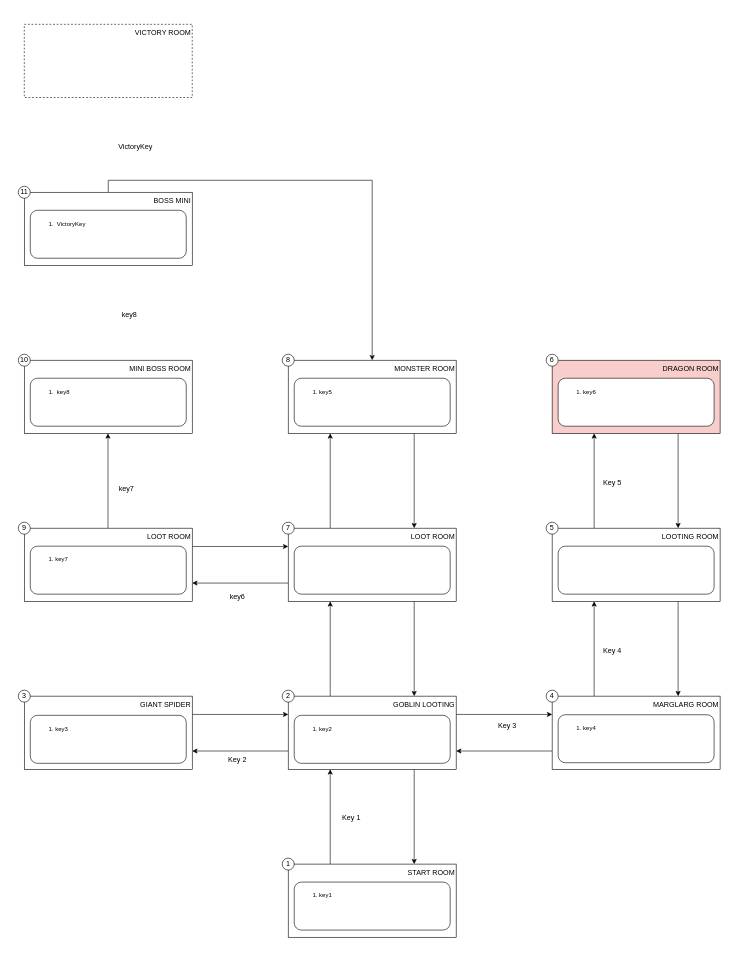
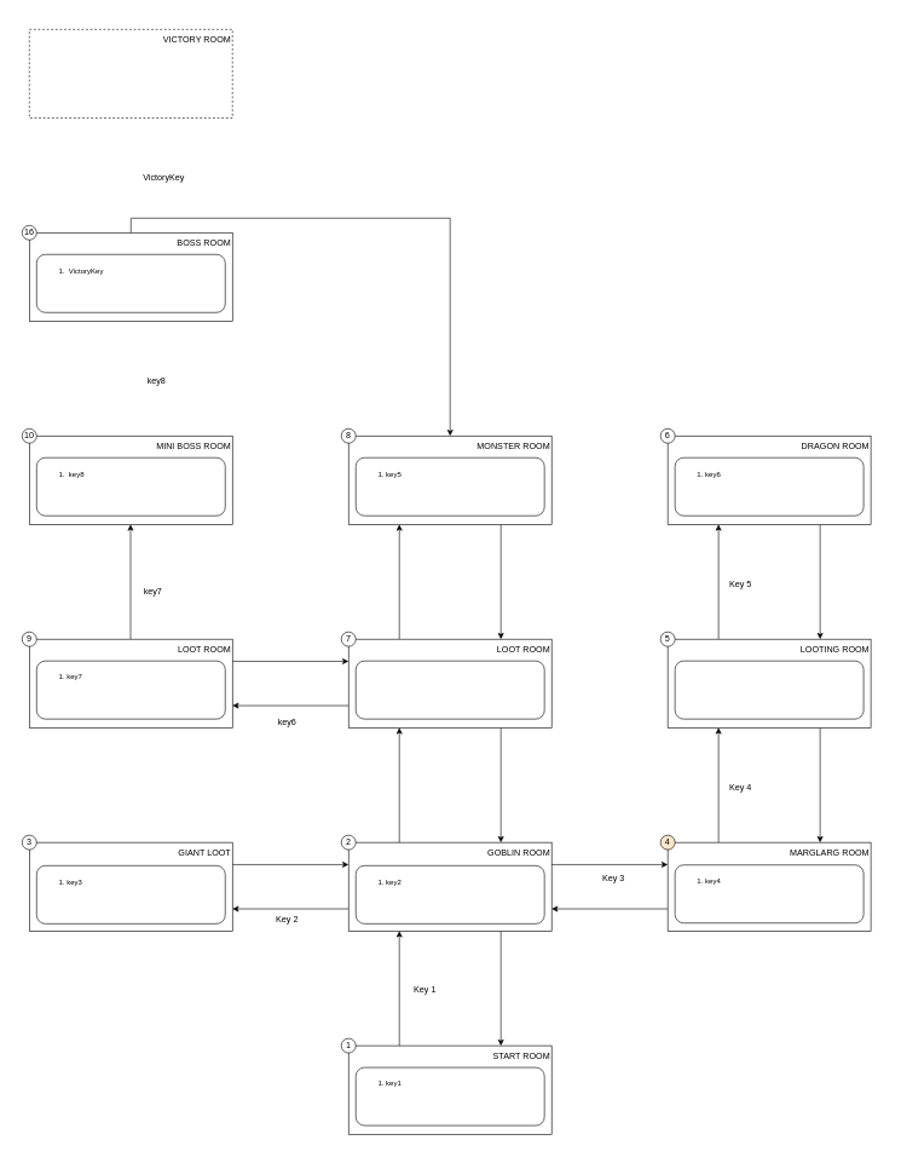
  <mxCell id="0" />
  <mxCell id="1" parent="0" />
  <mxCell id="2" value="" style="group;fillColor=default;labelPadding=0;strokeColor=none;perimeterSpacing=0;strokeWidth=1;spacingTop=0;" vertex="1" connectable="0" parent="1"><mxGeometry x="30" y="40" width="1190" height="1540" as="geometry" /></mxCell>
  <mxCell id="3" value="" style="rounded=0;whiteSpace=wrap;html=1;strokeColor=none;" vertex="1" parent="2"><mxGeometry x="-10" y="-20" width="1200" height="1560" as="geometry" /></mxCell>
  <mxCell id="4" style="edgeStyle=none;rounded=0;orthogonalLoop=1;jettySize=auto;html=1;exitX=0.75;exitY=1;exitDx=0;exitDy=0;entryX=0.75;entryY=0;entryDx=0;entryDy=0;" parent="2" source="8" target="10" edge="1"><mxGeometry relative="1" as="geometry" /></mxCell>
  <mxCell id="5" style="edgeStyle=none;rounded=0;orthogonalLoop=1;jettySize=auto;html=1;exitX=0;exitY=0.75;exitDx=0;exitDy=0;entryX=1;entryY=0.75;entryDx=0;entryDy=0;" parent="2" source="8" target="15" edge="1"><mxGeometry relative="1" as="geometry" /></mxCell>
  <mxCell id="6" style="edgeStyle=none;rounded=0;orthogonalLoop=1;jettySize=auto;html=1;exitX=1;exitY=0.25;exitDx=0;exitDy=0;entryX=0;entryY=0.25;entryDx=0;entryDy=0;" parent="2" source="8" target="13" edge="1"><mxGeometry relative="1" as="geometry" /></mxCell>
  <mxCell id="7" style="edgeStyle=none;rounded=0;orthogonalLoop=1;jettySize=auto;html=1;exitX=0.25;exitY=0;exitDx=0;exitDy=0;entryX=0.25;entryY=1;entryDx=0;entryDy=0;" parent="2" source="8" target="22" edge="1"><mxGeometry relative="1" as="geometry" /></mxCell>
- <mxCell id="8" value="GOBLIN LOOTING" style="whiteSpace=wrap;html=1;align=right;verticalAlign=top;" parent="2" vertex="1"><mxGeometry x="450" y="1120" width="280" height="122.0" as="geometry" /></mxCell>
+ <mxCell id="8" value="GOBLIN ROOM" style="whiteSpace=wrap;html=1;align=right;verticalAlign=top;" parent="2" vertex="1"><mxGeometry x="450" y="1120" width="280" height="122.0" as="geometry" /></mxCell>
  <mxCell id="9" style="edgeStyle=none;rounded=0;orthogonalLoop=1;jettySize=auto;html=1;exitX=0.25;exitY=0;exitDx=0;exitDy=0;entryX=0.25;entryY=1;entryDx=0;entryDy=0;" parent="2" source="10" target="8" edge="1"><mxGeometry relative="1" as="geometry" /></mxCell>
  <mxCell id="10" value="START ROOM" style="whiteSpace=wrap;html=1;align=right;verticalAlign=top;" parent="2" vertex="1"><mxGeometry x="450" y="1400" width="280" height="122.0" as="geometry" /></mxCell>
  <mxCell id="11" style="edgeStyle=none;rounded=0;orthogonalLoop=1;jettySize=auto;html=1;exitX=0;exitY=0.75;exitDx=0;exitDy=0;entryX=1;entryY=0.75;entryDx=0;entryDy=0;" parent="2" source="13" target="8" edge="1"><mxGeometry relative="1" as="geometry" /></mxCell>
  <mxCell id="12" style="edgeStyle=none;rounded=0;orthogonalLoop=1;jettySize=auto;html=1;exitX=0.25;exitY=0;exitDx=0;exitDy=0;entryX=0.25;entryY=1;entryDx=0;entryDy=0;" parent="2" source="13" target="25" edge="1"><mxGeometry relative="1" as="geometry" /></mxCell>
  <mxCell id="13" value="MARGLARG ROOM" style="whiteSpace=wrap;html=1;align=right;verticalAlign=top;" parent="2" vertex="1"><mxGeometry x="890" y="1120" width="280" height="122.0" as="geometry" /></mxCell>
  <mxCell id="14" style="edgeStyle=none;rounded=0;orthogonalLoop=1;jettySize=auto;html=1;exitX=1;exitY=0.25;exitDx=0;exitDy=0;entryX=0;entryY=0.25;entryDx=0;entryDy=0;" parent="2" source="15" target="8" edge="1"><mxGeometry relative="1" as="geometry" /></mxCell>
- <mxCell id="15" value="GIANT SPIDER" style="whiteSpace=wrap;html=1;align=right;verticalAlign=top;" parent="2" vertex="1"><mxGeometry x="10" y="1120" width="280" height="122.0" as="geometry" /></mxCell>
+ <mxCell id="15" value="GIANT LOOT" style="whiteSpace=wrap;html=1;align=right;verticalAlign=top;" parent="2" vertex="1"><mxGeometry x="10" y="1120" width="280" height="122.0" as="geometry" /></mxCell>
  <mxCell id="16" style="edgeStyle=none;rounded=0;orthogonalLoop=1;jettySize=auto;html=1;exitX=1;exitY=0.25;exitDx=0;exitDy=0;entryX=0;entryY=0.25;entryDx=0;entryDy=0;" parent="2" source="18" target="22" edge="1"><mxGeometry relative="1" as="geometry" /></mxCell>
  <mxCell id="17" style="edgeStyle=none;rounded=0;orthogonalLoop=1;jettySize=auto;html=1;exitX=0.5;exitY=0;exitDx=0;exitDy=0;entryX=0.5;entryY=1;entryDx=0;entryDy=0;" parent="2" edge="1"><mxGeometry relative="1" as="geometry"><mxPoint x="149.5" y="840" as="sourcePoint" /><mxPoint x="149.5" y="682" as="targetPoint" /></mxGeometry></mxCell>
  <mxCell id="18" value="LOOT ROOM" style="whiteSpace=wrap;html=1;align=right;verticalAlign=top;" parent="2" vertex="1"><mxGeometry x="10" y="840" width="280" height="122.0" as="geometry" /></mxCell>
  <mxCell id="19" style="edgeStyle=none;rounded=0;orthogonalLoop=1;jettySize=auto;html=1;exitX=0.75;exitY=1;exitDx=0;exitDy=0;entryX=0.75;entryY=0;entryDx=0;entryDy=0;" parent="2" source="22" target="8" edge="1"><mxGeometry relative="1" as="geometry" /></mxCell>
  <mxCell id="20" style="edgeStyle=none;rounded=0;orthogonalLoop=1;jettySize=auto;html=1;exitX=0.25;exitY=0;exitDx=0;exitDy=0;entryX=0.25;entryY=1;entryDx=0;entryDy=0;" parent="2" source="22" target="29" edge="1"><mxGeometry relative="1" as="geometry" /></mxCell>
  <mxCell id="21" style="edgeStyle=none;rounded=0;orthogonalLoop=1;jettySize=auto;html=1;exitX=0;exitY=0.75;exitDx=0;exitDy=0;entryX=1;entryY=0.75;entryDx=0;entryDy=0;" parent="2" source="22" target="18" edge="1"><mxGeometry relative="1" as="geometry" /></mxCell>
  <mxCell id="22" value="LOOT ROOM" style="whiteSpace=wrap;html=1;align=right;verticalAlign=top;" parent="2" vertex="1"><mxGeometry x="450" y="840" width="280" height="122.0" as="geometry" /></mxCell>
  <mxCell id="23" style="edgeStyle=none;rounded=0;orthogonalLoop=1;jettySize=auto;html=1;exitX=0.75;exitY=1;exitDx=0;exitDy=0;entryX=0.75;entryY=0;entryDx=0;entryDy=0;" parent="2" source="25" target="13" edge="1"><mxGeometry relative="1" as="geometry" /></mxCell>
  <mxCell id="24" style="edgeStyle=none;rounded=0;orthogonalLoop=1;jettySize=auto;html=1;exitX=0.25;exitY=0;exitDx=0;exitDy=0;entryX=0.25;entryY=1;entryDx=0;entryDy=0;" parent="2" source="25" target="27" edge="1"><mxGeometry relative="1" as="geometry" /></mxCell>
  <mxCell id="25" value="LOOTING ROOM" style="whiteSpace=wrap;html=1;verticalAlign=top;align=right;" parent="2" vertex="1"><mxGeometry x="890" y="840" width="280" height="122.0" as="geometry" /></mxCell>
  <mxCell id="26" style="edgeStyle=none;rounded=0;orthogonalLoop=1;jettySize=auto;html=1;exitX=0.75;exitY=1;exitDx=0;exitDy=0;entryX=0.75;entryY=0;entryDx=0;entryDy=0;" parent="2" source="27" target="25" edge="1"><mxGeometry relative="1" as="geometry" /></mxCell>
- <mxCell id="27" value="DRAGON ROOM" style="whiteSpace=wrap;html=1;align=right;verticalAlign=top;fillColor=#f8cecc;" parent="2" vertex="1"><mxGeometry x="890" y="560" width="280" height="122.0" as="geometry" /></mxCell>
+ <mxCell id="27" value="DRAGON ROOM" style="whiteSpace=wrap;html=1;align=right;verticalAlign=top;" parent="2" vertex="1"><mxGeometry x="890" y="560" width="280" height="122.0" as="geometry" /></mxCell>
  <mxCell id="28" style="edgeStyle=none;rounded=0;orthogonalLoop=1;jettySize=auto;html=1;exitX=0.75;exitY=1;exitDx=0;exitDy=0;entryX=0.75;entryY=0;entryDx=0;entryDy=0;" parent="2" source="29" target="22" edge="1"><mxGeometry relative="1" as="geometry" /></mxCell>
  <mxCell id="29" value="MONSTER ROOM" style="whiteSpace=wrap;html=1;align=right;verticalAlign=top;" parent="2" vertex="1"><mxGeometry x="450" y="560" width="280" height="122.0" as="geometry" /></mxCell>
  <mxCell id="30" value="MINI BOSS ROOM" style="whiteSpace=wrap;html=1;align=right;verticalAlign=top;" parent="2" vertex="1"><mxGeometry x="10" y="560" width="280" height="122.0" as="geometry" /></mxCell>
  <mxCell id="31" style="edgeStyle=orthogonalEdgeStyle;rounded=0;orthogonalLoop=1;jettySize=auto;html=1;exitX=0.5;exitY=0;exitDx=0;exitDy=0;" parent="2" source="32" target="29" edge="1"><mxGeometry relative="1" as="geometry" /></mxCell>
- <mxCell id="32" value="BOSS MINI" style="whiteSpace=wrap;html=1;align=right;horizontal=1;verticalAlign=top;" parent="2" vertex="1"><mxGeometry x="10" y="280" width="280" height="122.0" as="geometry" /></mxCell>
+ <mxCell id="32" value="BOSS ROOM" style="whiteSpace=wrap;html=1;align=right;horizontal=1;verticalAlign=top;" parent="2" vertex="1"><mxGeometry x="10" y="280" width="280" height="122.0" as="geometry" /></mxCell>
  <mxCell id="33" value="Key 4" style="text;html=1;align=center;verticalAlign=middle;resizable=0;points=[];autosize=1;strokeColor=none;fillColor=none;" parent="2" vertex="1"><mxGeometry x="965" y="1030" width="50" height="30" as="geometry" /></mxCell>
  <mxCell id="34" value="Key 5" style="text;html=1;align=center;verticalAlign=middle;resizable=0;points=[];autosize=1;strokeColor=none;fillColor=none;" parent="2" vertex="1"><mxGeometry x="965" y="750" width="50" height="30" as="geometry" /></mxCell>
  <mxCell id="35" value="Key 1" style="text;html=1;align=center;verticalAlign=middle;resizable=0;points=[];autosize=1;strokeColor=none;fillColor=none;" parent="2" vertex="1"><mxGeometry x="530" y="1308" width="50" height="30" as="geometry" /></mxCell>
  <mxCell id="36" value="Key 2" style="text;html=1;align=center;verticalAlign=middle;resizable=0;points=[];autosize=1;strokeColor=none;fillColor=none;" parent="2" vertex="1"><mxGeometry x="340" y="1212.0" width="50" height="30" as="geometry" /></mxCell>
  <mxCell id="37" value="Key 3" style="text;html=1;align=center;verticalAlign=middle;resizable=0;points=[];autosize=1;strokeColor=none;fillColor=none;" parent="2" vertex="1"><mxGeometry x="790" y="1155" width="50" height="30" as="geometry" /></mxCell>
  <mxCell id="38" value="1" style="ellipse;whiteSpace=wrap;html=1;" parent="2" vertex="1"><mxGeometry x="440" y="1390.0" width="20" height="20" as="geometry" /></mxCell>
  <mxCell id="39" value="2" style="ellipse;whiteSpace=wrap;html=1;" parent="2" vertex="1"><mxGeometry x="440" y="1110" width="20" height="20" as="geometry" /></mxCell>
  <mxCell id="40" value="3" style="ellipse;whiteSpace=wrap;html=1;" parent="2" vertex="1"><mxGeometry y="1110" width="20" height="20" as="geometry" /></mxCell>
- <mxCell id="41" value="4" style="ellipse;whiteSpace=wrap;html=1;" parent="2" vertex="1"><mxGeometry x="880" y="1110" width="20" height="20" as="geometry" /></mxCell>
+ <mxCell id="41" value="4" style="ellipse;whiteSpace=wrap;html=1;fillColor=#ffe6cc;" parent="2" vertex="1"><mxGeometry x="880" y="1110" width="20" height="20" as="geometry" /></mxCell>
  <mxCell id="42" value="5" style="ellipse;whiteSpace=wrap;html=1;" parent="2" vertex="1"><mxGeometry x="880" y="830.0" width="20" height="20" as="geometry" /></mxCell>
  <mxCell id="43" value="6" style="ellipse;whiteSpace=wrap;html=1;" parent="2" vertex="1"><mxGeometry x="880" y="550" width="20" height="20" as="geometry" /></mxCell>
  <mxCell id="44" value="7" style="ellipse;whiteSpace=wrap;html=1;" parent="2" vertex="1"><mxGeometry x="440" y="830.0" width="20" height="20" as="geometry" /></mxCell>
  <mxCell id="45" value="8" style="ellipse;whiteSpace=wrap;html=1;" parent="2" vertex="1"><mxGeometry x="440" y="550" width="20" height="20" as="geometry" /></mxCell>
  <mxCell id="46" value="9" style="ellipse;whiteSpace=wrap;html=1;" parent="2" vertex="1"><mxGeometry y="830.0" width="20" height="20" as="geometry" /></mxCell>
  <mxCell id="47" value="10" style="ellipse;whiteSpace=wrap;html=1;" parent="2" vertex="1"><mxGeometry y="550" width="20" height="20" as="geometry" /></mxCell>
- <mxCell id="48" value="11" style="ellipse;whiteSpace=wrap;html=1;" parent="2" vertex="1"><mxGeometry y="270" width="20" height="20" as="geometry" /></mxCell>
+ <mxCell id="48" value="16" style="ellipse;whiteSpace=wrap;html=1;" parent="2" vertex="1"><mxGeometry y="270" width="20" height="20" as="geometry" /></mxCell>
  <mxCell id="49" value="&lt;ol style=&quot;font-size: 10px;&quot;&gt;&lt;li style=&quot;font-size: 10px;&quot;&gt;key1&lt;/li&gt;&lt;/ol&gt;" style="rounded=1;whiteSpace=wrap;html=1;align=left;verticalAlign=top;fontSize=10;" parent="2" vertex="1"><mxGeometry x="460" y="1430" width="260" height="80" as="geometry" /></mxCell>
  <mxCell id="50" value="&lt;ol style=&quot;font-size: 10px;&quot;&gt;&lt;li&gt;key2&lt;/li&gt;&lt;/ol&gt;" style="rounded=1;whiteSpace=wrap;html=1;align=left;verticalAlign=top;" parent="2" vertex="1"><mxGeometry x="460" y="1152" width="260" height="80" as="geometry" /></mxCell>
  <mxCell id="51" value="&lt;ol style=&quot;font-size: 10px;&quot;&gt;&lt;li&gt;&lt;font style=&quot;font-size: 10px;&quot;&gt;key3&lt;/font&gt;&lt;/li&gt;&lt;/ol&gt;" style="rounded=1;whiteSpace=wrap;html=1;align=left;verticalAlign=top;" parent="2" vertex="1"><mxGeometry x="20" y="1152" width="260" height="80" as="geometry" /></mxCell>
  <mxCell id="52" value="&lt;ol style=&quot;font-size: 10px;&quot;&gt;&lt;li&gt;key4&lt;/li&gt;&lt;/ol&gt;" style="rounded=1;whiteSpace=wrap;html=1;align=left;verticalAlign=top;" parent="2" vertex="1"><mxGeometry x="900" y="1151" width="260" height="80" as="geometry" /></mxCell>
  <mxCell id="53" value="&lt;div&gt;&lt;span style=&quot;font-size: 10px;&quot;&gt;&lt;br&gt;&lt;/span&gt;&lt;/div&gt;" style="rounded=1;whiteSpace=wrap;html=1;align=left;verticalAlign=top;" parent="2" vertex="1"><mxGeometry x="900" y="870" width="260" height="80" as="geometry" /></mxCell>
  <mxCell id="54" value="&lt;ol style=&quot;font-size: 10px;&quot;&gt;&lt;li&gt;key6&lt;/li&gt;&lt;/ol&gt;" style="rounded=1;whiteSpace=wrap;html=1;align=left;verticalAlign=top;" parent="2" vertex="1"><mxGeometry x="900" y="590" width="260" height="80" as="geometry" /></mxCell>
  <mxCell id="55" value="&lt;div&gt;&lt;span style=&quot;font-size: 10px;&quot;&gt;&lt;br&gt;&lt;/span&gt;&lt;/div&gt;" style="rounded=1;whiteSpace=wrap;html=1;align=left;verticalAlign=top;" parent="2" vertex="1"><mxGeometry x="460" y="870" width="260" height="80" as="geometry" /></mxCell>
  <mxCell id="56" value="&lt;ol style=&quot;font-size: 10px;&quot;&gt;&lt;li&gt;key5&lt;/li&gt;&lt;/ol&gt;" style="rounded=1;whiteSpace=wrap;html=1;align=left;verticalAlign=top;" parent="2" vertex="1"><mxGeometry x="460" y="590" width="260" height="80" as="geometry" /></mxCell>
  <mxCell id="57" value="key6" style="text;html=1;align=center;verticalAlign=middle;resizable=0;points=[];autosize=1;strokeColor=none;fillColor=none;" parent="2" vertex="1"><mxGeometry x="340" y="940.0" width="50" height="30" as="geometry" /></mxCell>
  <mxCell id="58" value="&lt;ol style=&quot;font-size: 10px;&quot;&gt;&lt;li&gt;key7&lt;/li&gt;&lt;/ol&gt;" style="rounded=1;whiteSpace=wrap;html=1;align=left;verticalAlign=top;" parent="2" vertex="1"><mxGeometry x="20" y="870" width="260" height="80" as="geometry" /></mxCell>
  <mxCell id="59" value="&lt;ol style=&quot;font-size: 10px;&quot;&gt;&lt;li&gt;&amp;nbsp;key8&lt;/li&gt;&lt;/ol&gt;" style="rounded=1;whiteSpace=wrap;html=1;align=left;verticalAlign=top;" parent="2" vertex="1"><mxGeometry x="20" y="590" width="260" height="80" as="geometry" /></mxCell>
  <mxCell id="60" value="VICTORY ROOM" style="whiteSpace=wrap;html=1;align=right;horizontal=1;verticalAlign=top;movable=0;resizable=0;rotatable=0;deletable=0;editable=0;locked=1;connectable=0;dashed=1;" parent="2" vertex="1"><mxGeometry x="10" width="280" height="122" as="geometry" /></mxCell>
  <mxCell id="61" value="&lt;ol style=&quot;font-size: 10px;&quot;&gt;&lt;li&gt;&amp;nbsp;VictoryKey&lt;/li&gt;&lt;/ol&gt;" style="rounded=1;whiteSpace=wrap;html=1;align=left;verticalAlign=top;" parent="2" vertex="1"><mxGeometry x="20" y="310.0" width="260" height="80" as="geometry" /></mxCell>
  <mxCell id="62" value="key8" style="text;html=1;align=center;verticalAlign=middle;resizable=0;points=[];autosize=1;strokeColor=none;fillColor=none;" parent="2" vertex="1"><mxGeometry x="160" y="470.0" width="50" height="30" as="geometry" /></mxCell>
  <mxCell id="63" value="VictoryKey" style="text;html=1;align=center;verticalAlign=middle;resizable=0;points=[];autosize=1;strokeColor=none;fillColor=none;" parent="2" vertex="1"><mxGeometry x="155" y="190" width="80" height="30" as="geometry" /></mxCell>
  <mxCell id="64" value="key7" style="text;html=1;align=center;verticalAlign=middle;resizable=0;points=[];autosize=1;strokeColor=none;fillColor=none;" parent="2" vertex="1"><mxGeometry x="155" y="760" width="50" height="30" as="geometry" /></mxCell>
